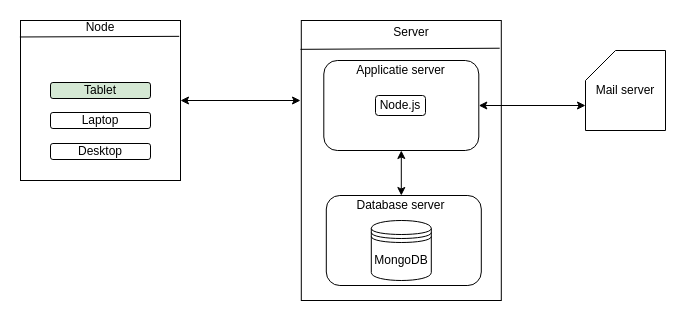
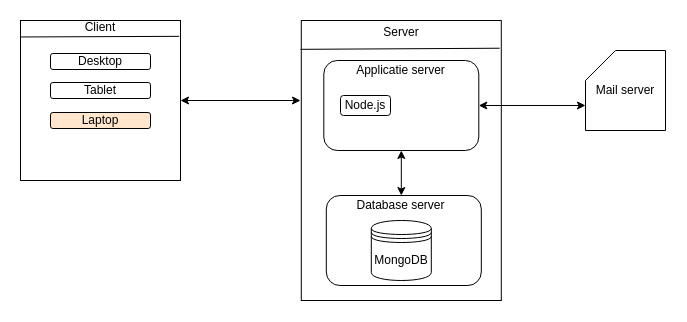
  <mxCell id="0" />
  <mxCell id="1" parent="0" />
  <mxCell id="2" value="" style="group" parent="1" vertex="1" connectable="0"><mxGeometry x="20" y="20" width="160" height="160" as="geometry" /></mxCell>
  <mxCell id="3" value="" style="rounded=0;whiteSpace=wrap;html=1;" parent="2" vertex="1"><mxGeometry width="160" height="160" as="geometry" /></mxCell>
  <mxCell id="4" value="" style="endArrow=none;html=1;rounded=0;entryX=0.992;entryY=0.099;entryDx=0;entryDy=0;exitX=-0.004;exitY=0.103;exitDx=0;exitDy=0;entryPerimeter=0;exitPerimeter=0;" parent="2" source="3" target="3" edge="1"><mxGeometry width="50" height="50" relative="1" as="geometry"><mxPoint x="53.333" y="90" as="sourcePoint" /><mxPoint x="120" y="40" as="targetPoint" /></mxGeometry></mxCell>
- <mxCell id="5" value="Node" style="text;html=1;strokeColor=none;fillColor=none;align=center;verticalAlign=middle;whiteSpace=wrap;rounded=0;" parent="2" vertex="1"><mxGeometry x="40" y="2" width="80" height="10" as="geometry" /></mxCell>
- <mxCell id="6" value="Tablet" style="rounded=1;whiteSpace=wrap;html=1;fillColor=#d5e8d4;" parent="2" vertex="1"><mxGeometry x="30" y="62" width="100" height="16" as="geometry" /></mxCell>
- <mxCell id="7" value="Laptop" style="rounded=1;whiteSpace=wrap;html=1;" parent="2" vertex="1"><mxGeometry x="30" y="92" width="100" height="16" as="geometry" /></mxCell>
- <mxCell id="8" value="Desktop" style="rounded=1;whiteSpace=wrap;html=1;" parent="2" vertex="1"><mxGeometry x="30" y="123" width="100" height="16" as="geometry" /></mxCell>
+ <mxCell id="5" value="Client" style="text;html=1;strokeColor=none;fillColor=none;align=center;verticalAlign=middle;whiteSpace=wrap;rounded=0;" parent="2" vertex="1"><mxGeometry x="40" y="2" width="80" height="10" as="geometry" /></mxCell>
+ <mxCell id="6" value="Tablet" style="rounded=1;whiteSpace=wrap;html=1;" parent="2" vertex="1"><mxGeometry x="30" y="62" width="100" height="16" as="geometry" /></mxCell>
+ <mxCell id="7" value="Laptop" style="rounded=1;whiteSpace=wrap;html=1;fillColor=#ffe6cc;" parent="2" vertex="1"><mxGeometry x="30" y="92" width="100" height="16" as="geometry" /></mxCell>
+ <mxCell id="8" value="Desktop" style="rounded=1;whiteSpace=wrap;html=1;" parent="2" vertex="1"><mxGeometry x="30" y="33" width="100" height="16" as="geometry" /></mxCell>
  <mxCell id="9" value="" style="group" parent="1" vertex="1" connectable="0"><mxGeometry x="300.8" y="20" width="200" height="280" as="geometry" /></mxCell>
  <mxCell id="10" value="" style="rounded=0;whiteSpace=wrap;html=1;" parent="9" vertex="1"><mxGeometry width="200" height="280" as="geometry" /></mxCell>
  <mxCell id="11" value="" style="endArrow=none;html=1;rounded=0;entryX=0.992;entryY=0.099;entryDx=0;entryDy=0;exitX=-0.004;exitY=0.103;exitDx=0;exitDy=0;entryPerimeter=0;exitPerimeter=0;" parent="9" source="10" target="10" edge="1"><mxGeometry width="50" height="50" relative="1" as="geometry"><mxPoint x="66.667" y="157.5" as="sourcePoint" /><mxPoint x="150" y="70" as="targetPoint" /></mxGeometry></mxCell>
- <mxCell id="12" value="Server" style="text;html=1;strokeColor=none;fillColor=none;align=center;verticalAlign=middle;whiteSpace=wrap;rounded=0;" parent="9" vertex="1"><mxGeometry x="60" y="3.5" width="100" height="17.5" as="geometry" /></mxCell>
+ <mxCell id="12" value="Server" style="text;html=1;strokeColor=none;fillColor=none;align=center;verticalAlign=middle;whiteSpace=wrap;rounded=0;" parent="9" vertex="1"><mxGeometry x="50" y="3.5" width="100" height="17.5" as="geometry" /></mxCell>
  <mxCell id="13" value="" style="rounded=1;whiteSpace=wrap;html=1;" parent="9" vertex="1"><mxGeometry x="25" y="175" width="155" height="90" as="geometry" /></mxCell>
  <mxCell id="14" value="MongoDB" style="shape=datastore;whiteSpace=wrap;html=1;" parent="9" vertex="1"><mxGeometry x="70" y="200" width="60" height="60" as="geometry" /></mxCell>
  <mxCell id="15" value="Database server" style="text;html=1;strokeColor=none;fillColor=none;align=center;verticalAlign=middle;whiteSpace=wrap;rounded=0;" parent="9" vertex="1"><mxGeometry x="47.5" y="175" width="105" height="20" as="geometry" /></mxCell>
  <mxCell id="16" value="" style="rounded=1;whiteSpace=wrap;html=1;" parent="9" vertex="1"><mxGeometry x="22.5" y="40" width="155" height="90" as="geometry" /></mxCell>
  <mxCell id="17" value="Applicatie server" style="text;html=1;strokeColor=none;fillColor=none;align=center;verticalAlign=middle;whiteSpace=wrap;rounded=0;" parent="9" vertex="1"><mxGeometry x="47.5" y="40" width="105" height="20" as="geometry" /></mxCell>
- <mxCell id="18" value="Node.js" style="rounded=1;whiteSpace=wrap;html=1;" parent="9" vertex="1"><mxGeometry x="74.2" y="75" width="50" height="20" as="geometry" /></mxCell>
+ <mxCell id="18" value="Node.js" style="rounded=1;whiteSpace=wrap;html=1;" parent="9" vertex="1"><mxGeometry x="39.2" y="75" width="50" height="20" as="geometry" /></mxCell>
  <mxCell id="19" value="" style="endArrow=classic;startArrow=classic;html=1;rounded=0;entryX=0.5;entryY=1;entryDx=0;entryDy=0;" parent="9" source="15" target="16" edge="1"><mxGeometry width="50" height="50" relative="1" as="geometry"><mxPoint x="249.2" y="80" as="sourcePoint" /><mxPoint x="289.2" y="65" as="targetPoint" /></mxGeometry></mxCell>
  <mxCell id="20" value="Mail server" style="shape=card;whiteSpace=wrap;html=1;" parent="1" vertex="1"><mxGeometry x="585" y="50" width="80" height="80" as="geometry" /></mxCell>
  <mxCell id="21" value="" style="endArrow=classic;startArrow=classic;html=1;rounded=0;exitX=1;exitY=0.5;exitDx=0;exitDy=0;" parent="1" source="3" edge="1"><mxGeometry width="50" height="50" relative="1" as="geometry"><mxPoint x="140" y="270" as="sourcePoint" /><mxPoint x="300" y="100" as="targetPoint" /></mxGeometry></mxCell>
  <mxCell id="22" value="" style="endArrow=classic;startArrow=classic;html=1;rounded=0;entryX=0;entryY=0;entryDx=0;entryDy=55;entryPerimeter=0;exitX=1;exitY=0.5;exitDx=0;exitDy=0;" edge="1" parent="1" source="16" target="20"><mxGeometry width="50" height="50" relative="1" as="geometry"><mxPoint x="558" y="226" as="sourcePoint" /><mxPoint x="608" y="176" as="targetPoint" /></mxGeometry></mxCell>
